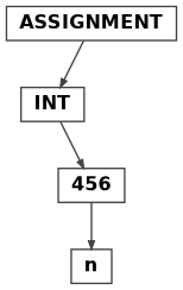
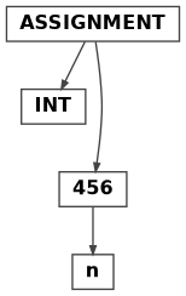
  digraph {
    bgcolor=white
    ordering=out
    ranksep=.4
    node [color="#444444" fillcolor=white fixedsize=false fontcolor=black fontname="Helvetica-bold" fontsize=12 shape=box style="filled, solid"]
    edge [arrowsize=.5 color="#444444"]
    n1 [height=.25 label=ASSIGNMENT width=.25]
    n2 [height=.25 label=INT width=.25]
    n3 [height=.25 label=n width=.25]
    n4 [height=.25 label=456 width=.25]
    n1 -> n2
-   n2 -> n4
+   n1 -> n4
    n4 -> n3
  }
